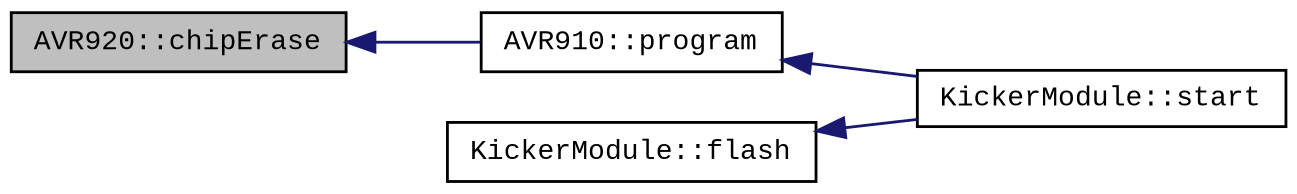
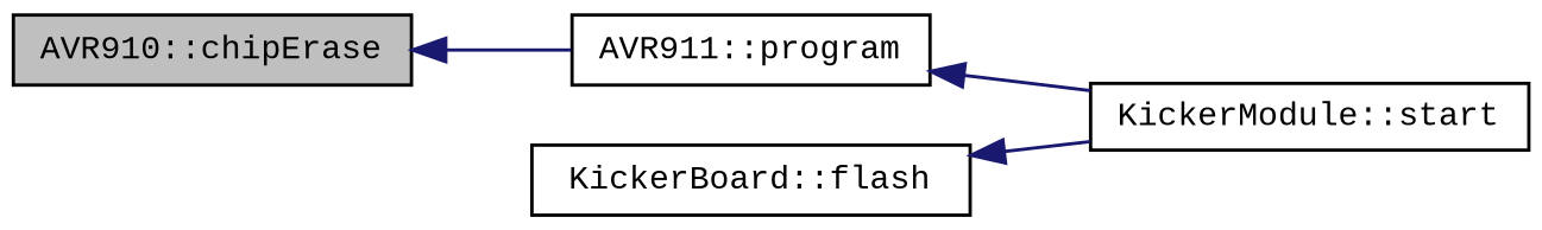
  digraph {
    fontname="Liberation Mono"
    rankdir=LR
    node [color=black fillcolor=white fontname="Liberation Mono" fontsize=10 shape=record style=filled]
    edge [color=midnightblue dir=back fontname="Liberation Mono" fontsize=10 labelfontname=Helvetica labelfontsize=10 style=solid]
-   n1 [fillcolor=grey75 fontcolor=black height=0.2 label="AVR920::chipErase" width=0.4]
-   n2 [height=0.2 label="AVR910::program" width=0.4]
+   n1 [fillcolor=grey75 fontcolor=black height=0.2 label="AVR910::chipErase" width=0.4]
+   n2 [height=0.2 label="AVR911::program" width=0.4]
    n3 [height=0.2 label="KickerModule::start" width=0.4]
-   n4 [height=0.2 label="KickerModule::flash" width=0.4]
+   n4 [height=0.2 label="KickerBoard::flash" width=0.4]
    n1 -> n2
    n2 -> n3
    n4 -> n3
  }
